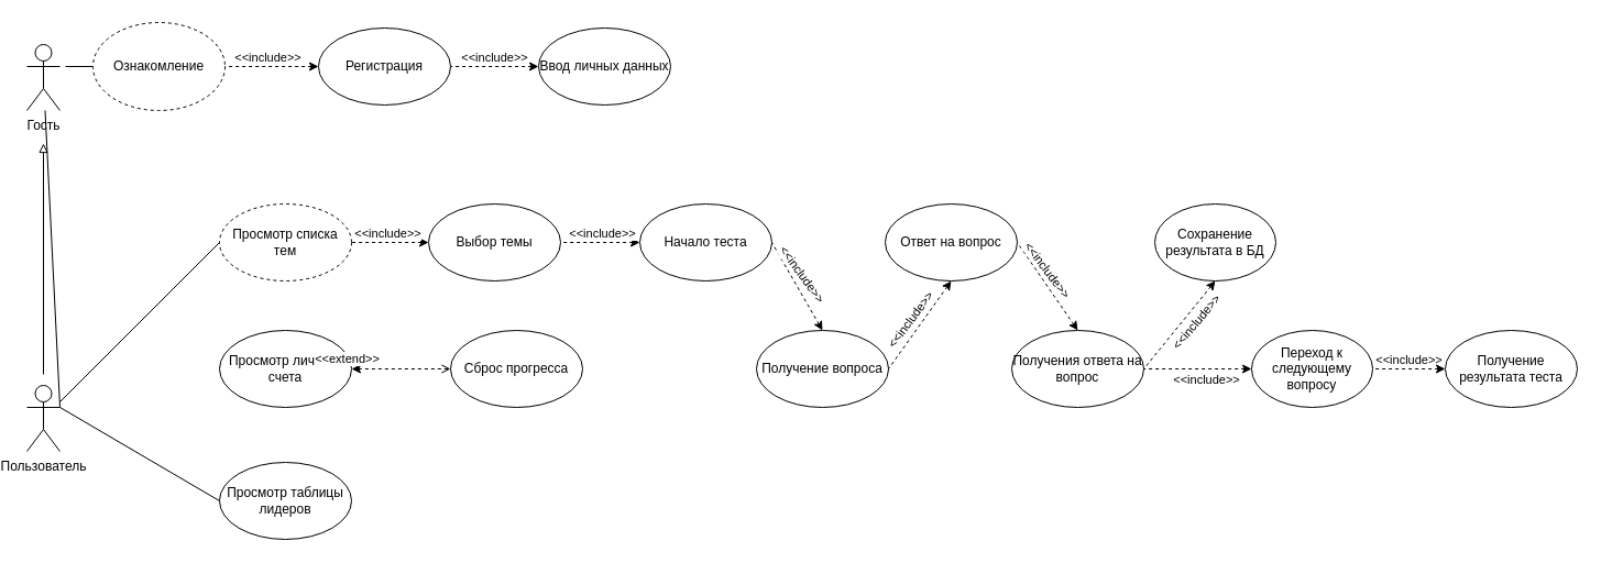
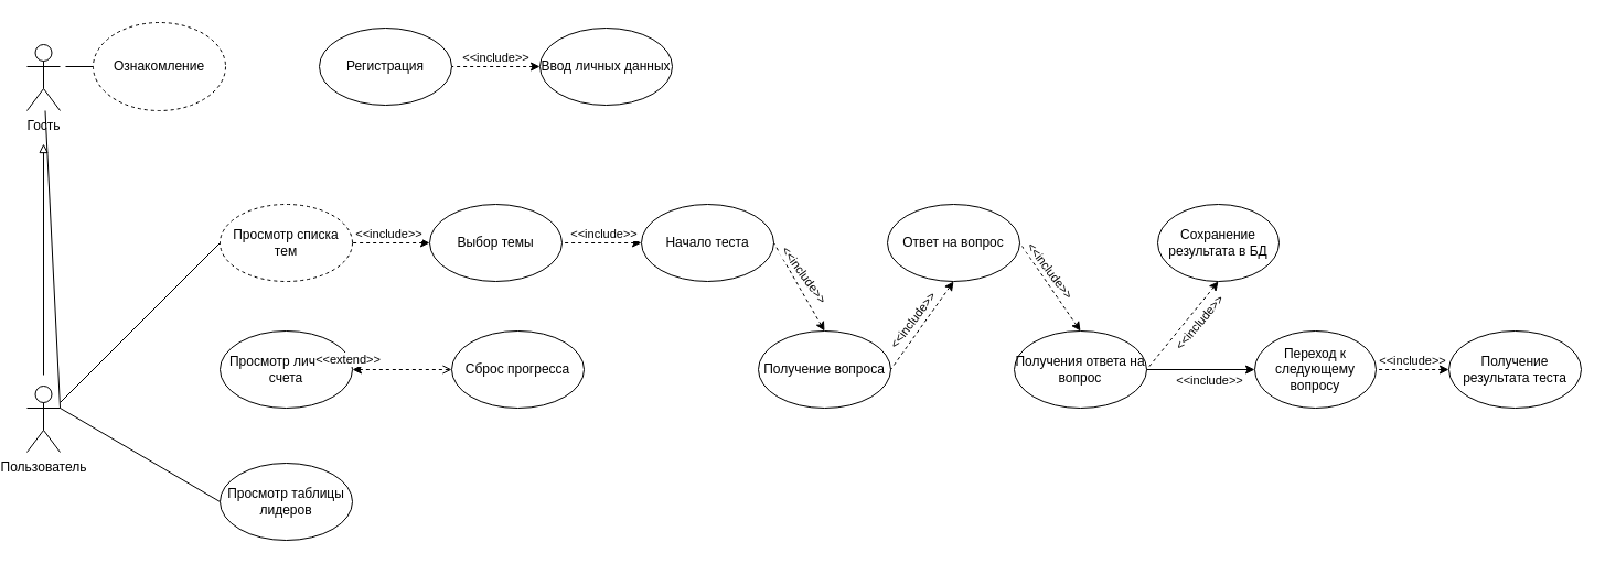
  <mxCell id="0" />
  <mxCell id="1" parent="0" />
  <mxCell id="2" value="Пользователь" style="shape=umlActor;verticalLabelPosition=bottom;verticalAlign=top;html=1;outlineConnect=0;" parent="1" vertex="1"><mxGeometry x="20" y="350" width="30" height="60" as="geometry" /></mxCell>
  <mxCell id="3" value="Просмотр списка тем" style="ellipse;whiteSpace=wrap;html=1;dashed=1;" parent="1" vertex="1"><mxGeometry x="195" y="185" width="120" height="70" as="geometry" /></mxCell>
  <mxCell id="4" value="Просмотр личного счета" style="ellipse;whiteSpace=wrap;html=1;" parent="1" vertex="1"><mxGeometry x="195" y="300" width="120" height="70" as="geometry" /></mxCell>
  <mxCell id="5" value="" style="endArrow=open;html=1;rounded=0;entryX=0;entryY=0.5;entryDx=0;entryDy=0;dashed=1;startArrow=classic;startFill=1;exitX=1;exitY=0.5;exitDx=0;exitDy=0;" parent="1" source="4" target="24" edge="1"><mxGeometry width="50" height="50" relative="1" as="geometry"><mxPoint x="335" y="350" as="sourcePoint" /><mxPoint x="415" y="440" as="targetPoint" /></mxGeometry></mxCell>
  <mxCell id="6" value="" style="endArrow=none;html=1;rounded=0;entryX=0;entryY=0.5;entryDx=0;entryDy=0;" parent="1" source="2" target="3" edge="1"><mxGeometry width="50" height="50" relative="1" as="geometry"><mxPoint x="435" y="460" as="sourcePoint" /><mxPoint x="485" y="410" as="targetPoint" /></mxGeometry></mxCell>
  <mxCell id="7" value="" style="endArrow=none;html=1;rounded=0;exitX=1;exitY=0.333;exitDx=0;exitDy=0;exitPerimeter=0;" parent="1" source="2" target="9" edge="1"><mxGeometry width="50" height="50" relative="1" as="geometry"><mxPoint x="45" y="388" as="sourcePoint" /><mxPoint x="235" y="235" as="targetPoint" /></mxGeometry></mxCell>
  <mxCell id="8" value="" style="endArrow=none;html=1;rounded=0;exitX=1;exitY=0.333;exitDx=0;exitDy=0;exitPerimeter=0;entryX=0;entryY=0.5;entryDx=0;entryDy=0;" parent="1" source="2" target="25" edge="1"><mxGeometry width="50" height="50" relative="1" as="geometry"><mxPoint x="45" y="390" as="sourcePoint" /><mxPoint x="195" y="425" as="targetPoint" /></mxGeometry></mxCell>
  <mxCell id="9" value="Гость" style="shape=umlActor;verticalLabelPosition=bottom;verticalAlign=top;html=1;outlineConnect=0;" parent="1" vertex="1"><mxGeometry x="20" y="40" width="30" height="60" as="geometry" /></mxCell>
  <mxCell id="10" value="Регистрация" style="ellipse;whiteSpace=wrap;html=1;" parent="1" vertex="1"><mxGeometry x="285" y="25" width="120" height="70" as="geometry" /></mxCell>
  <mxCell id="11" value="" style="endArrow=block;html=1;rounded=0;endFill=0;" parent="1" edge="1"><mxGeometry width="50" height="50" relative="1" as="geometry"><mxPoint x="35" y="340" as="sourcePoint" /><mxPoint x="35" y="130" as="targetPoint" /></mxGeometry></mxCell>
  <mxCell id="12" value="" style="endArrow=none;html=1;rounded=0;entryX=1;entryY=0.5;entryDx=0;entryDy=0;dashed=1;startArrow=classic;startFill=1;exitX=0;exitY=0.5;exitDx=0;exitDy=0;" parent="1" source="14" target="3" edge="1"><mxGeometry width="50" height="50" relative="1" as="geometry"><mxPoint x="435" y="220" as="sourcePoint" /><mxPoint x="530" y="195" as="targetPoint" /></mxGeometry></mxCell>
  <mxCell id="13" value="&amp;lt;&amp;lt;include&amp;gt;&amp;gt;" style="edgeLabel;html=1;align=center;verticalAlign=middle;resizable=0;points=[];rotation=0;" parent="12" vertex="1" connectable="0"><mxGeometry x="0.146" y="2" relative="1" as="geometry"><mxPoint x="2" y="-11" as="offset" /></mxGeometry></mxCell>
  <mxCell id="14" value="Выбор темы" style="ellipse;whiteSpace=wrap;html=1;" parent="1" vertex="1"><mxGeometry x="385" y="185" width="120" height="70" as="geometry" /></mxCell>
  <mxCell id="15" value="" style="endArrow=none;html=1;rounded=0;entryX=1;entryY=0.5;entryDx=0;entryDy=0;dashed=1;startArrow=classic;startFill=1;exitX=0;exitY=0.5;exitDx=0;exitDy=0;" parent="1" source="17" target="14" edge="1"><mxGeometry width="50" height="50" relative="1" as="geometry"><mxPoint x="675" y="219.8" as="sourcePoint" /><mxPoint x="555" y="219.8" as="targetPoint" /></mxGeometry></mxCell>
  <mxCell id="16" value="&amp;lt;&amp;lt;include&amp;gt;&amp;gt;" style="edgeLabel;html=1;align=center;verticalAlign=middle;resizable=0;points=[];rotation=0;" parent="15" vertex="1" connectable="0"><mxGeometry x="0.146" y="2" relative="1" as="geometry"><mxPoint x="6" y="-11" as="offset" /></mxGeometry></mxCell>
  <mxCell id="17" value="Начало теста" style="ellipse;whiteSpace=wrap;html=1;" parent="1" vertex="1"><mxGeometry x="577" y="185" width="120" height="70" as="geometry" /></mxCell>
  <mxCell id="18" value="Сохранение результата в БД" style="ellipse;whiteSpace=wrap;html=1;" parent="1" vertex="1"><mxGeometry x="1045" y="185" width="110" height="70" as="geometry" /></mxCell>
  <mxCell id="19" value="Переход к следующему вопросу" style="ellipse;whiteSpace=wrap;html=1;" parent="1" vertex="1"><mxGeometry x="1133" y="300" width="110" height="70" as="geometry" /></mxCell>
  <mxCell id="20" value="" style="endArrow=none;html=1;rounded=0;entryX=1;entryY=0.5;entryDx=0;entryDy=0;dashed=1;startArrow=classic;startFill=1;exitX=0.5;exitY=1;exitDx=0;exitDy=0;" parent="1" source="18" edge="1" target="31"><mxGeometry width="50" height="50" relative="1" as="geometry"><mxPoint x="1185" y="345" as="sourcePoint" /><mxPoint x="1085" y="335" as="targetPoint" /></mxGeometry></mxCell>
  <mxCell id="21" value="&amp;lt;&amp;lt;include&amp;gt;&amp;gt;" style="edgeLabel;html=1;align=center;verticalAlign=middle;resizable=0;points=[];rotation=0;" parent="20" vertex="1" connectable="0"><mxGeometry x="0.146" y="2" relative="1" as="geometry"><mxPoint x="27" y="42" as="offset" /></mxGeometry></mxCell>
- <mxCell id="22" value="" style="endArrow=none;html=1;rounded=0;entryX=1;entryY=0.5;entryDx=0;entryDy=0;dashed=1;startArrow=classic;startFill=1;exitX=0;exitY=0.5;exitDx=0;exitDy=0;" parent="1" source="19" edge="1" target="31"><mxGeometry width="50" height="50" relative="1" as="geometry"><mxPoint x="1105" y="465" as="sourcePoint" /><mxPoint x="1085" y="335" as="targetPoint" /></mxGeometry></mxCell>
+ <mxCell id="22" value="" style="endArrow=none;html=1;rounded=0;entryX=1;entryY=0.5;entryDx=0;entryDy=0;dashed=0;startArrow=classic;startFill=1;exitX=0;exitY=0.5;exitDx=0;exitDy=0;" parent="1" source="19" edge="1" target="31"><mxGeometry width="50" height="50" relative="1" as="geometry"><mxPoint x="1105" y="465" as="sourcePoint" /><mxPoint x="1085" y="335" as="targetPoint" /></mxGeometry></mxCell>
  <mxCell id="23" value="&amp;lt;&amp;lt;extend&amp;gt;&amp;gt;" style="edgeLabel;html=1;align=center;verticalAlign=middle;resizable=0;points=[];rotation=0;" parent="22" vertex="1" connectable="0"><mxGeometry x="0.146" y="2" relative="1" as="geometry"><mxPoint x="-767" y="-12" as="offset" /></mxGeometry></mxCell>
  <mxCell id="24" value="Сброс прогресса" style="ellipse;whiteSpace=wrap;html=1;" parent="1" vertex="1"><mxGeometry x="405" y="300" width="120" height="70" as="geometry" /></mxCell>
  <mxCell id="25" value="Просмотр таблицы лидеров" style="ellipse;whiteSpace=wrap;html=1;" parent="1" vertex="1"><mxGeometry x="195" y="420" width="120" height="70" as="geometry" /></mxCell>
  <mxCell id="26" value="Ввод личных данных " style="ellipse;whiteSpace=wrap;html=1;" parent="1" vertex="1"><mxGeometry x="485" y="25" width="120" height="70" as="geometry" /></mxCell>
  <mxCell id="27" value="" style="endArrow=none;html=1;rounded=0;entryX=1;entryY=0.5;entryDx=0;entryDy=0;dashed=1;startArrow=classic;startFill=1;exitX=0;exitY=0.5;exitDx=0;exitDy=0;" parent="1" source="26" target="10" edge="1"><mxGeometry width="50" height="50" relative="1" as="geometry"><mxPoint x="405" y="59.64" as="sourcePoint" /><mxPoint x="315" y="59.64" as="targetPoint" /></mxGeometry></mxCell>
  <mxCell id="28" value="&amp;lt;&amp;lt;include&amp;gt;&amp;gt;" style="edgeLabel;html=1;align=center;verticalAlign=middle;resizable=0;points=[];rotation=0;" parent="27" vertex="1" connectable="0"><mxGeometry x="0.146" y="2" relative="1" as="geometry"><mxPoint x="5" y="-11" as="offset" /></mxGeometry></mxCell>
  <mxCell id="29" value="" style="endArrow=none;html=1;rounded=0;" parent="1" target="30" edge="1"><mxGeometry width="50" height="50" relative="1" as="geometry"><mxPoint x="55" y="60" as="sourcePoint" /><mxPoint x="195" y="60" as="targetPoint" /></mxGeometry></mxCell>
  <mxCell id="30" value="Ознакомление" style="ellipse;whiteSpace=wrap;html=1;dashed=1;" parent="1" vertex="1"><mxGeometry x="80" y="20" width="120" height="80" as="geometry" /></mxCell>
  <mxCell id="31" value="Получения ответа на вопрос" style="ellipse;whiteSpace=wrap;html=1;" parent="1" vertex="1"><mxGeometry x="915" y="300" width="120" height="70" as="geometry" /></mxCell>
  <mxCell id="32" value="Ответ на вопрос" style="ellipse;whiteSpace=wrap;html=1;" parent="1" vertex="1"><mxGeometry x="800" y="185" width="120" height="70" as="geometry" /></mxCell>
  <mxCell id="33" value="Получение вопроса" style="ellipse;whiteSpace=wrap;html=1;" parent="1" vertex="1"><mxGeometry x="683" y="300" width="120" height="70" as="geometry" /></mxCell>
  <mxCell id="34" value="Получение результата теста" style="ellipse;whiteSpace=wrap;html=1;" parent="1" vertex="1"><mxGeometry x="1309" y="300" width="120" height="70" as="geometry" /></mxCell>
  <mxCell id="35" value="" style="endArrow=none;html=1;rounded=0;entryX=1;entryY=0.5;entryDx=0;entryDy=0;dashed=1;startArrow=classic;startFill=1;exitX=0;exitY=0.5;exitDx=0;exitDy=0;" parent="1" source="34" target="19" edge="1"><mxGeometry width="50" height="50" relative="1" as="geometry"><mxPoint x="1455" y="245" as="sourcePoint" /><mxPoint x="1355" y="300" as="targetPoint" /></mxGeometry></mxCell>
  <mxCell id="36" value="&amp;lt;&amp;lt;include&amp;gt;&amp;gt;" style="edgeLabel;html=1;align=center;verticalAlign=middle;resizable=0;points=[];rotation=0;labelBackgroundColor=none;" parent="35" vertex="1" connectable="0"><mxGeometry x="0.146" y="2" relative="1" as="geometry"><mxPoint x="4" y="-11" as="offset" /></mxGeometry></mxCell>
  <mxCell id="37" value="" style="endArrow=none;html=1;rounded=0;entryX=1;entryY=0.5;entryDx=0;entryDy=0;dashed=1;startArrow=classic;startFill=1;exitX=0.5;exitY=0;exitDx=0;exitDy=0;" parent="1" source="33" target="17" edge="1"><mxGeometry width="50" height="50" relative="1" as="geometry"><mxPoint x="615" y="230" as="sourcePoint" /><mxPoint x="535" y="230" as="targetPoint" /></mxGeometry></mxCell>
  <mxCell id="38" value="&amp;lt;&amp;lt;include&amp;gt;&amp;gt;" style="edgeLabel;html=1;align=center;verticalAlign=middle;resizable=0;points=[];rotation=54;" parent="37" vertex="1" connectable="0"><mxGeometry x="0.146" y="2" relative="1" as="geometry"><mxPoint x="10" y="-7" as="offset" /></mxGeometry></mxCell>
  <mxCell id="39" value="" style="endArrow=none;html=1;rounded=0;entryX=1;entryY=0.5;entryDx=0;entryDy=0;dashed=1;startArrow=classic;startFill=1;exitX=0.5;exitY=1;exitDx=0;exitDy=0;" parent="1" source="32" target="33" edge="1"><mxGeometry width="50" height="50" relative="1" as="geometry"><mxPoint x="625" y="240" as="sourcePoint" /><mxPoint x="545" y="240" as="targetPoint" /></mxGeometry></mxCell>
  <mxCell id="40" value="&amp;lt;&amp;lt;include&amp;gt;&amp;gt;" style="edgeLabel;html=1;align=center;verticalAlign=middle;resizable=0;points=[];rotation=-53;" parent="39" vertex="1" connectable="0"><mxGeometry x="0.146" y="2" relative="1" as="geometry"><mxPoint x="-7" y="-11" as="offset" /></mxGeometry></mxCell>
  <mxCell id="41" value="" style="endArrow=none;html=1;rounded=0;entryX=1;entryY=0.5;entryDx=0;entryDy=0;dashed=1;startArrow=classic;startFill=1;exitX=0.5;exitY=0;exitDx=0;exitDy=0;" parent="1" source="31" target="32" edge="1"><mxGeometry width="50" height="50" relative="1" as="geometry"><mxPoint x="635" y="250" as="sourcePoint" /><mxPoint x="555" y="250" as="targetPoint" /></mxGeometry></mxCell>
  <mxCell id="42" value="&amp;lt;&amp;lt;include&amp;gt;&amp;gt;" style="edgeLabel;html=1;align=center;verticalAlign=middle;resizable=0;points=[];rotation=53;" parent="41" vertex="1" connectable="0"><mxGeometry x="0.146" y="2" relative="1" as="geometry"><mxPoint x="6" y="-11" as="offset" /></mxGeometry></mxCell>
  <mxCell id="43" value="&amp;lt;&amp;lt;include&amp;gt;&amp;gt;" style="edgeLabel;html=1;align=center;verticalAlign=middle;resizable=0;points=[];rotation=-50;" parent="1" vertex="1" connectable="0"><mxGeometry x="1081.995" y="292.997" as="geometry" /></mxCell>
- <mxCell id="44" value="" style="endArrow=none;html=1;rounded=0;entryX=1;entryY=0.5;entryDx=0;entryDy=0;dashed=1;startArrow=classic;startFill=1;exitX=0;exitY=0.5;exitDx=0;exitDy=0;" edge="1" parent="1" source="10" target="30"><mxGeometry width="50" height="50" relative="1" as="geometry"><mxPoint x="415" y="230" as="sourcePoint" /><mxPoint x="325" y="230" as="targetPoint" /></mxGeometry></mxCell>
- <mxCell id="45" value="&amp;lt;&amp;lt;include&amp;gt;&amp;gt;" style="edgeLabel;html=1;align=center;verticalAlign=middle;resizable=0;points=[];rotation=0;" vertex="1" connectable="0" parent="44"><mxGeometry x="0.146" y="2" relative="1" as="geometry"><mxPoint x="2" y="-11" as="offset" /></mxGeometry></mxCell>
